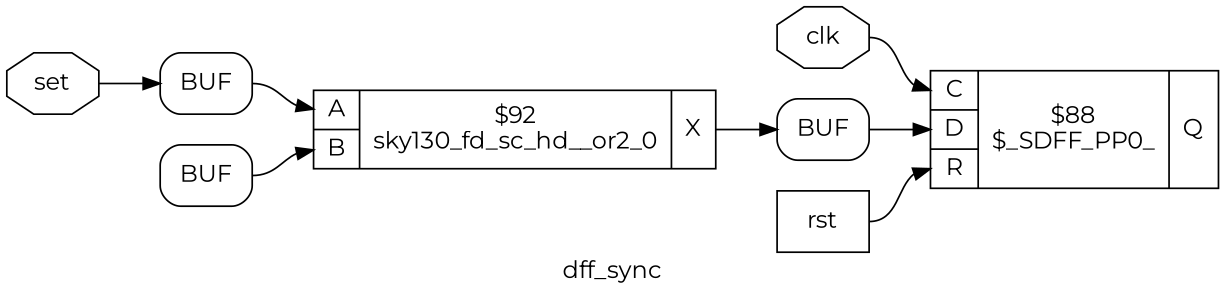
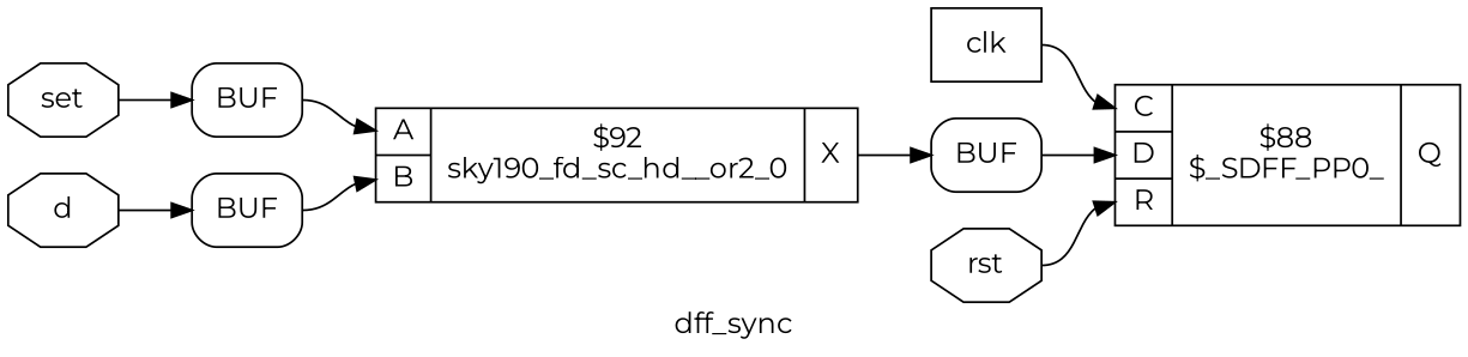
  digraph {
    fontname=Montserrat
    label=dff_sync
    rankdir=LR
    remincross=true
    node [fontname=Montserrat shape=octagon]
    edge [color=black fontcolor=black fontname=Montserrat headport=w tailport=e]
-   n1 [color=black fontcolor=black label=clk]
+   n1 [color=black fontcolor=black label=clk shape=box]
    n2 [label="{{<p14> C|<p15> D|<p16> R}|$88\n$_SDFF_PP0_|{<p17> Q}}" shape=record]
+   n3 [color=black fontcolor=black label=d]
    n4 [label=BUF shape=box style=rounded]
-   n5 [label="{{<p10> A|<p11> B}|$92\nsky130_fd_sc_hd__or2_0|{<p12> X}}" shape=record]
-   n6 [color=black fontcolor=black label=rst shape=box]
+   n5 [label="{{<p10> A|<p11> B}|$92\nsky190_fd_sc_hd__or2_0|{<p12> X}}" shape=record]
+   n6 [color=black fontcolor=black label=rst]
    n7 [color=black fontcolor=black label=set]
    n8 [label=BUF shape=box style=rounded]
    n9 [label=BUF shape=box style=rounded]
    n1 -> n2 [headport="p14:w"]
+   n3 -> n4
    n4 -> n5 [headport="p11:w"]
    n5 -> n9 [tailport="p12:e"]
    n6 -> n2 [headport="p16:w"]
    n7 -> n8
    n8 -> n5 [headport="p10:w"]
    n9 -> n2 [headport="p15:w"]
  }
